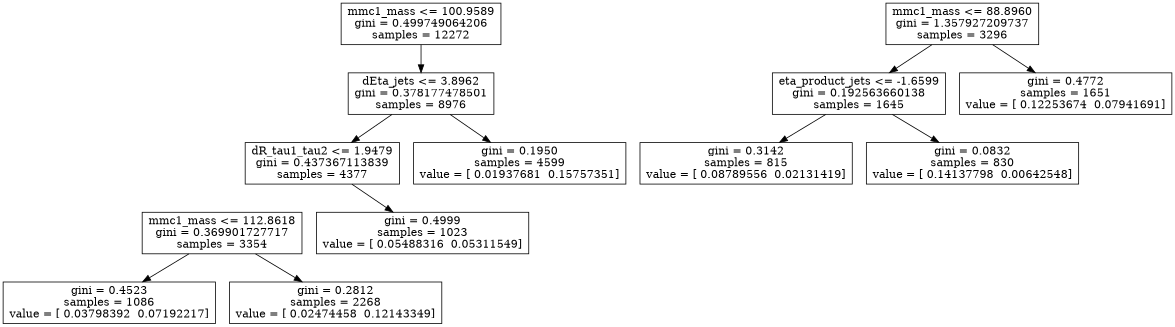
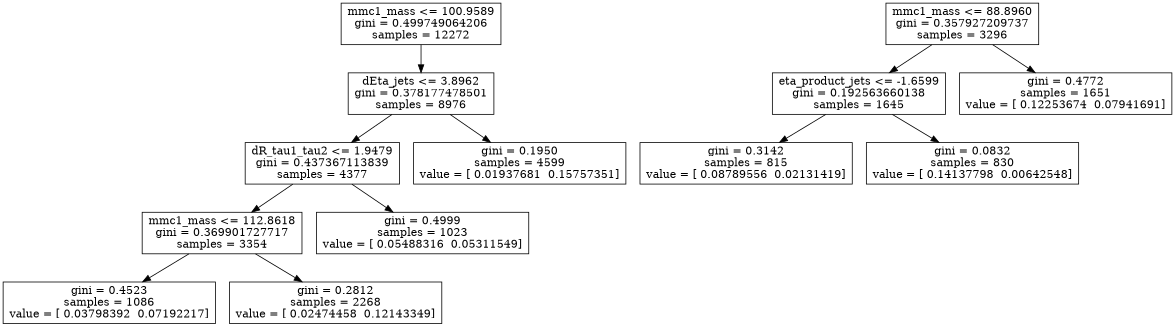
  digraph {
    node [shape=box]
    n1 [label="mmc1_mass <= 100.9589\ngini = 0.499749064206\nsamples = 12272"]
    n2 [label="dEta_jets <= 3.8962\ngini = 0.378177478501\nsamples = 8976"]
-   n3 [label="mmc1_mass <= 88.8960\ngini = 1.357927209737\nsamples = 3296"]
+   n3 [label="mmc1_mass <= 88.8960\ngini = 0.357927209737\nsamples = 3296"]
    n4 [label="eta_product_jets <= -1.6599\ngini = 0.192563660138\nsamples = 1645"]
    n5 [label="gini = 0.4772\nsamples = 1651\nvalue = [ 0.12253674  0.07941691]"]
    n6 [label="dR_tau1_tau2 <= 1.9479\ngini = 0.437367113839\nsamples = 4377"]
    n7 [label="gini = 0.1950\nsamples = 4599\nvalue = [ 0.01937681  0.15757351]"]
    n8 [label="gini = 0.3142\nsamples = 815\nvalue = [ 0.08789556  0.02131419]"]
    n9 [label="gini = 0.0832\nsamples = 830\nvalue = [ 0.14137798  0.00642548]"]
    n10 [label="mmc1_mass <= 112.8618\ngini = 0.369901727717\nsamples = 3354"]
    n11 [label="gini = 0.4999\nsamples = 1023\nvalue = [ 0.05488316  0.05311549]"]
    n12 [label="gini = 0.4523\nsamples = 1086\nvalue = [ 0.03798392  0.07192217]"]
    n13 [label="gini = 0.2812\nsamples = 2268\nvalue = [ 0.02474458  0.12143349]"]
    n1 -> n2
    n2 -> n6
    n2 -> n7
    n3 -> n4
    n3 -> n5
    n4 -> n8
    n4 -> n9
+   n6 -> n10
    n6 -> n11
    n10 -> n12
    n10 -> n13
  }
